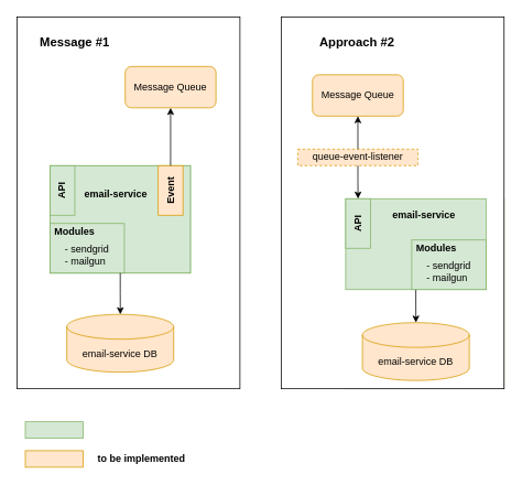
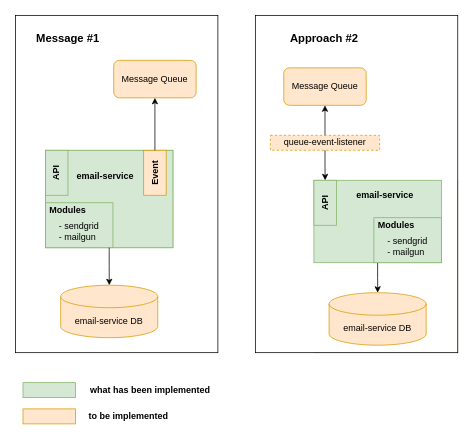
  <mxCell id="0" />
  <mxCell id="1" parent="0" />
  <mxCell id="2" value="" style="rounded=0;whiteSpace=wrap;html=1;fontSize=15;" vertex="1" parent="1"><mxGeometry x="20" y="20" width="270" height="450" as="geometry" /></mxCell>
  <mxCell id="3" value="" style="group;fillColor=#d5e8d4;strokeColor=#82b366;" vertex="1" connectable="0" parent="1"><mxGeometry x="60" y="200" width="170" height="130" as="geometry" /></mxCell>
  <mxCell id="4" value="" style="rounded=0;whiteSpace=wrap;html=1;fillColor=#d5e8d4;strokeColor=#82b366;" vertex="1" parent="3"><mxGeometry width="170" height="130" as="geometry" /></mxCell>
  <mxCell id="5" value="API" style="rounded=0;whiteSpace=wrap;html=1;rotation=-90;fillColor=#d5e8d4;strokeColor=#82b366;fontStyle=1" vertex="1" parent="3"><mxGeometry x="-15" y="15" width="60" height="30" as="geometry" /></mxCell>
  <mxCell id="6" value="Event" style="rounded=0;whiteSpace=wrap;html=1;rotation=-90;fillColor=#ffe6cc;strokeColor=#d79b00;fontStyle=1;" vertex="1" parent="3"><mxGeometry x="116" y="15" width="60" height="30" as="geometry" /></mxCell>
  <mxCell id="7" value="" style="group" vertex="1" connectable="0" parent="3"><mxGeometry y="70" width="90" height="60" as="geometry" /></mxCell>
  <mxCell id="8" value="" style="group" vertex="1" connectable="0" parent="7"><mxGeometry width="90" height="60" as="geometry" /></mxCell>
  <mxCell id="9" value="" style="group" vertex="1" connectable="0" parent="8"><mxGeometry width="90" height="60" as="geometry" /></mxCell>
  <mxCell id="10" value="" style="rounded=0;whiteSpace=wrap;html=1;fontSize=15;fillColor=#d5e8d4;strokeColor=#82b366;" vertex="1" parent="9"><mxGeometry width="90" height="60" as="geometry" /></mxCell>
  <mxCell id="11" value="&lt;div style=&quot;text-align: left&quot;&gt;&lt;span&gt;- sendgrid&lt;/span&gt;&lt;/div&gt;&lt;div style=&quot;text-align: left&quot;&gt;&lt;span&gt;- mailgun&lt;/span&gt;&lt;/div&gt;" style="text;html=1;strokeColor=none;fillColor=none;align=center;verticalAlign=middle;whiteSpace=wrap;rounded=0;fontSize=12;" vertex="1" parent="9"><mxGeometry x="10" y="20" width="70" height="35" as="geometry" /></mxCell>
  <mxCell id="12" value="&lt;b&gt;Modules&lt;/b&gt;" style="text;html=1;strokeColor=none;fillColor=none;align=center;verticalAlign=middle;whiteSpace=wrap;rounded=0;fontSize=12;" vertex="1" parent="9"><mxGeometry x="10" width="40" height="20" as="geometry" /></mxCell>
  <mxCell id="13" value="&lt;b&gt;email-service&lt;/b&gt;" style="text;html=1;strokeColor=none;fillColor=none;align=center;verticalAlign=middle;whiteSpace=wrap;rounded=0;fontSize=12;" vertex="1" parent="3"><mxGeometry x="30" y="25" width="100" height="20" as="geometry" /></mxCell>
  <mxCell id="14" value="email-service DB" style="shape=cylinder3;whiteSpace=wrap;html=1;boundedLbl=1;backgroundOutline=1;size=15;fillColor=#ffe6cc;strokeColor=#d79b00;" vertex="1" parent="1"><mxGeometry x="80.25" y="380" width="129.5" height="70" as="geometry" /></mxCell>
  <mxCell id="15" style="edgeStyle=orthogonalEdgeStyle;rounded=0;orthogonalLoop=1;jettySize=auto;html=1;" edge="1" parent="1" source="4" target="14"><mxGeometry relative="1" as="geometry" /></mxCell>
  <mxCell id="16" value="Message Queue" style="rounded=1;whiteSpace=wrap;html=1;fillColor=#ffe6cc;strokeColor=#d79b00;" vertex="1" parent="1"><mxGeometry x="151" y="80" width="110" height="50" as="geometry" /></mxCell>
  <mxCell id="17" style="edgeStyle=orthogonalEdgeStyle;rounded=0;orthogonalLoop=1;jettySize=auto;html=1;entryX=0.5;entryY=1;entryDx=0;entryDy=0;" edge="1" parent="1" source="6" target="16"><mxGeometry relative="1" as="geometry" /></mxCell>
  <mxCell id="18" value="" style="group;fillColor=#d5e8d4;strokeColor=#82b366;" vertex="1" connectable="0" parent="1"><mxGeometry x="418.12" y="240" width="191.88" height="230" as="geometry" /></mxCell>
  <mxCell id="19" value="" style="rounded=0;whiteSpace=wrap;html=1;fontSize=15;" vertex="1" parent="18"><mxGeometry x="-78.12" y="-220" width="270" height="450" as="geometry" /></mxCell>
  <mxCell id="20" value="" style="rounded=0;whiteSpace=wrap;html=1;fillColor=#d5e8d4;strokeColor=#82b366;" vertex="1" parent="18"><mxGeometry width="170" height="110" as="geometry" /></mxCell>
  <mxCell id="21" value="API" style="rounded=0;whiteSpace=wrap;html=1;rotation=-90;fillColor=#d5e8d4;strokeColor=#82b366;fontStyle=1" vertex="1" parent="18"><mxGeometry x="-15" y="15" width="60" height="30" as="geometry" /></mxCell>
  <mxCell id="22" value="email-service DB" style="shape=cylinder3;whiteSpace=wrap;html=1;boundedLbl=1;backgroundOutline=1;size=15;fillColor=#ffe6cc;strokeColor=#d79b00;" vertex="1" parent="18"><mxGeometry x="20.25" y="150" width="129.5" height="70" as="geometry" /></mxCell>
  <mxCell id="23" style="edgeStyle=orthogonalEdgeStyle;rounded=0;orthogonalLoop=1;jettySize=auto;html=1;" edge="1" parent="18" source="20" target="22"><mxGeometry relative="1" as="geometry" /></mxCell>
  <mxCell id="24" value="" style="group" vertex="1" connectable="0" parent="18"><mxGeometry x="80" y="50" width="90" height="60" as="geometry" /></mxCell>
  <mxCell id="25" value="" style="group" vertex="1" connectable="0" parent="24"><mxGeometry width="90" height="60" as="geometry" /></mxCell>
  <mxCell id="26" value="" style="rounded=0;whiteSpace=wrap;html=1;fontSize=15;fillColor=#d5e8d4;strokeColor=#82b366;" vertex="1" parent="25"><mxGeometry width="90" height="60" as="geometry" /></mxCell>
  <mxCell id="27" value="&lt;div style=&quot;text-align: left&quot;&gt;&lt;span&gt;- sendgrid&lt;/span&gt;&lt;/div&gt;&lt;div style=&quot;text-align: left&quot;&gt;&lt;span&gt;- mailgun&lt;/span&gt;&lt;/div&gt;" style="text;html=1;strokeColor=none;fillColor=none;align=center;verticalAlign=middle;whiteSpace=wrap;rounded=0;fontSize=12;" vertex="1" parent="25"><mxGeometry x="10" y="20" width="70" height="35" as="geometry" /></mxCell>
  <mxCell id="28" value="&lt;b&gt;Modules&lt;/b&gt;" style="text;html=1;strokeColor=none;fillColor=none;align=center;verticalAlign=middle;whiteSpace=wrap;rounded=0;fontSize=12;" vertex="1" parent="25"><mxGeometry x="10" width="40" height="20" as="geometry" /></mxCell>
  <mxCell id="29" value="&lt;b&gt;email-service&lt;/b&gt;" style="text;html=1;strokeColor=none;fillColor=none;align=center;verticalAlign=middle;whiteSpace=wrap;rounded=0;fontSize=12;" vertex="1" parent="18"><mxGeometry x="45" y="10" width="100" height="20" as="geometry" /></mxCell>
  <mxCell id="30" value="queue-event-listener" style="rounded=0;whiteSpace=wrap;html=1;fillColor=#ffe6cc;strokeColor=#d79b00;dashed=1;" vertex="1" parent="18"><mxGeometry x="-58.11" y="-60" width="145.75" height="20" as="geometry" /></mxCell>
  <mxCell id="31" style="edgeStyle=orthogonalEdgeStyle;rounded=0;orthogonalLoop=1;jettySize=auto;html=1;" edge="1" parent="18" source="30" target="21"><mxGeometry relative="1" as="geometry" /></mxCell>
  <mxCell id="32" value="Message Queue" style="rounded=1;whiteSpace=wrap;html=1;fillColor=#ffe6cc;strokeColor=#d79b00;" vertex="1" parent="1"><mxGeometry x="377.88" y="90" width="110" height="50" as="geometry" /></mxCell>
  <mxCell id="33" style="edgeStyle=orthogonalEdgeStyle;rounded=0;orthogonalLoop=1;jettySize=auto;html=1;entryX=0.5;entryY=1;entryDx=0;entryDy=0;" edge="1" parent="1" source="30" target="32"><mxGeometry relative="1" as="geometry" /></mxCell>
  <mxCell id="34" value="Message #1" style="text;html=1;strokeColor=none;fillColor=none;align=center;verticalAlign=middle;whiteSpace=wrap;rounded=0;fontStyle=1;fontSize=15;" vertex="1" parent="1"><mxGeometry x="30" y="40" width="120" height="20" as="geometry" /></mxCell>
  <mxCell id="35" value="Approach #2" style="text;html=1;strokeColor=none;fillColor=none;align=center;verticalAlign=middle;whiteSpace=wrap;rounded=0;fontStyle=1;fontSize=15;" vertex="1" parent="1"><mxGeometry x="371.88" y="40" width="120" height="20" as="geometry" /></mxCell>
  <mxCell id="36" value="" style="rounded=0;whiteSpace=wrap;html=1;fontSize=12;fillColor=#d5e8d4;strokeColor=#82b366;" vertex="1" parent="1"><mxGeometry x="30" y="510" width="70" height="20" as="geometry" /></mxCell>
+ <mxCell id="37" value="what has been implemented" style="text;html=1;strokeColor=none;fillColor=none;align=center;verticalAlign=middle;whiteSpace=wrap;rounded=0;fontSize=12;fontStyle=1" vertex="1" parent="1"><mxGeometry x="110" y="510" width="180" height="20" as="geometry" /></mxCell>
  <mxCell id="38" value="" style="rounded=0;whiteSpace=wrap;html=1;fontSize=12;fillColor=#ffe6cc;strokeColor=#d79b00;" vertex="1" parent="1"><mxGeometry x="30" y="545" width="70" height="20" as="geometry" /></mxCell>
  <mxCell id="39" value="to be implemented" style="text;html=1;strokeColor=none;fillColor=none;align=center;verticalAlign=middle;whiteSpace=wrap;rounded=0;fontSize=12;fontStyle=1" vertex="1" parent="1"><mxGeometry x="81" y="545" width="180" height="20" as="geometry" /></mxCell>
